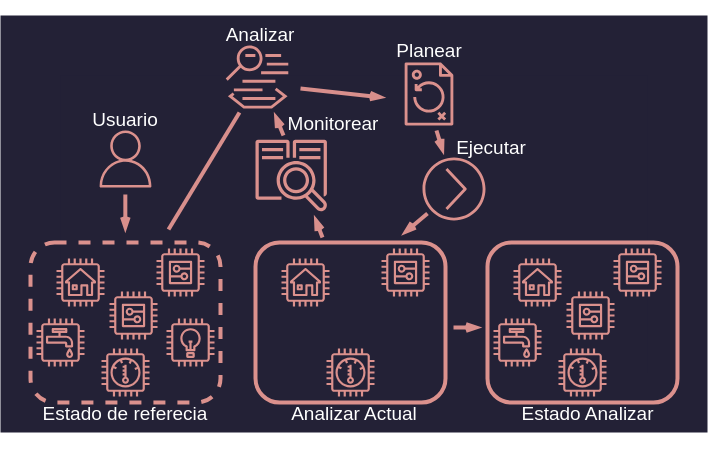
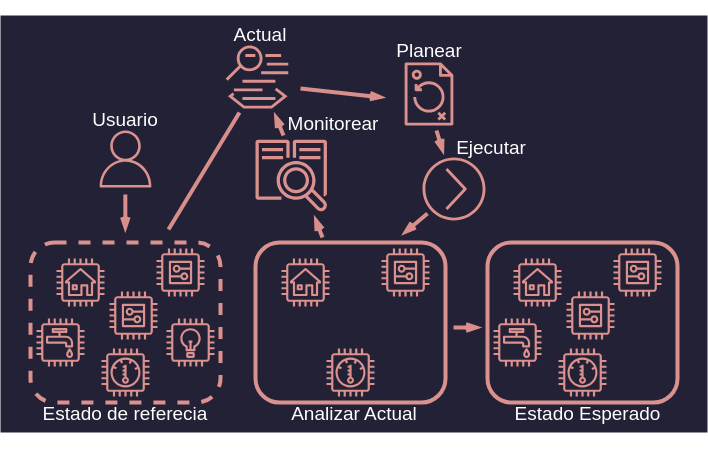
  <mxCell id="0" />
  <mxCell id="1" parent="0" />
  <mxCell id="2" value="" style="group;fillColor=#232136;strokeColor=#232136;strokeWidth=60;movable=1;resizable=1;rotatable=1;deletable=1;editable=1;locked=0;connectable=1;fontSize=19;" parent="1" vertex="1" connectable="0"><mxGeometry x="20" y="45" width="647" height="357" as="geometry" /></mxCell>
  <mxCell id="3" value="" style="sketch=0;outlineConnect=0;fontColor=#232F3E;gradientColor=none;fillColor=#DB918D;strokeColor=none;dashed=0;verticalLabelPosition=bottom;verticalAlign=top;align=center;html=1;fontSize=19;fontStyle=0;aspect=fixed;pointerEvents=1;shape=mxgraph.aws4.user;container=0;fillStyle=auto;" parent="2" vertex="1"><mxGeometry x="66.5" y="85" width="57" height="57" as="geometry" /></mxCell>
  <mxCell id="4" value="" style="endArrow=openThin;html=1;rounded=0;labelBackgroundColor=default;strokeColor=#D88F8C;strokeWidth=4;align=center;verticalAlign=middle;fontFamily=Helvetica;fontSize=19;fontColor=default;shape=connector;endFill=0;" parent="2" edge="1"><mxGeometry width="50" height="50" relative="1" as="geometry"><mxPoint x="94.83" y="149" as="sourcePoint" /><mxPoint x="94.83" y="186" as="targetPoint" /></mxGeometry></mxCell>
  <mxCell id="5" value="" style="endArrow=none;html=1;rounded=0;labelBackgroundColor=default;strokeColor=#D88F8C;strokeWidth=4;align=center;verticalAlign=middle;fontFamily=Helvetica;fontSize=19;fontColor=default;shape=connector;" parent="2" edge="1"><mxGeometry width="50" height="50" relative="1" as="geometry"><mxPoint x="138" y="184" as="sourcePoint" /><mxPoint x="209" y="67" as="targetPoint" /></mxGeometry></mxCell>
  <mxCell id="6" value="" style="sketch=0;outlineConnect=0;fontColor=#232F3E;gradientColor=none;fillColor=#DB918D;strokeColor=#DB918D;dashed=0;verticalLabelPosition=bottom;verticalAlign=top;align=center;html=1;fontSize=19;fontStyle=0;aspect=fixed;pointerEvents=1;shape=mxgraph.aws4.action;fontFamily=Helvetica;container=0;rotation=0;" parent="2" vertex="1"><mxGeometry x="392" y="112" width="63" height="63" as="geometry" /></mxCell>
  <mxCell id="7" value="" style="endArrow=openThin;html=1;rounded=0;labelBackgroundColor=default;strokeColor=#D88F8C;strokeWidth=4;align=center;verticalAlign=middle;fontFamily=Helvetica;fontSize=19;fontColor=default;shape=connector;endFill=0;" parent="2" edge="1"><mxGeometry width="50" height="50" relative="1" as="geometry"><mxPoint x="253" y="90" as="sourcePoint" /><mxPoint x="244" y="68" as="targetPoint" /></mxGeometry></mxCell>
  <mxCell id="8" value="" style="sketch=0;outlineConnect=0;fontColor=#232F3E;gradientColor=none;fillColor=#DB918D;strokeColor=none;dashed=0;verticalLabelPosition=bottom;verticalAlign=top;align=center;html=1;fontSize=19;fontStyle=0;aspect=fixed;shape=mxgraph.aws4.application_discovery_service_aws_agentless_collector;rotation=0;container=0;" parent="2" vertex="1"><mxGeometry x="225" y="94" width="72" height="72" as="geometry" /></mxCell>
  <mxCell id="9" value="" style="sketch=0;outlineConnect=0;fontColor=#232F3E;gradientColor=none;fillColor=#DB918D;strokeColor=none;dashed=0;verticalLabelPosition=bottom;verticalAlign=top;align=center;html=1;fontSize=19;fontStyle=0;aspect=fixed;shape=mxgraph.aws4.mainframe_modernization_analyzer;rotation=0;container=0;" parent="2" vertex="1"><mxGeometry x="195" width="63" height="63" as="geometry" /></mxCell>
  <mxCell id="10" value="" style="sketch=0;outlineConnect=0;fontColor=#232F3E;gradientColor=none;fillColor=#DB918D;strokeColor=#DB918D;dashed=0;verticalLabelPosition=bottom;verticalAlign=top;align=center;html=1;fontSize=19;fontStyle=0;aspect=fixed;pointerEvents=1;shape=mxgraph.aws4.backup_plan;fontFamily=Helvetica;container=0;rotation=0;" parent="2" vertex="1"><mxGeometry x="367" y="17" width="63" height="63" as="geometry" /></mxCell>
  <mxCell id="11" value="" style="endArrow=openThin;html=1;rounded=0;labelBackgroundColor=default;strokeColor=#D88F8C;strokeWidth=4;align=center;verticalAlign=middle;fontFamily=Helvetica;fontSize=19;fontColor=default;shape=connector;endFill=0;" parent="2" edge="1"><mxGeometry width="50" height="50" relative="1" as="geometry"><mxPoint x="292" y="192" as="sourcePoint" /><mxPoint x="284" y="171" as="targetPoint" /></mxGeometry></mxCell>
  <mxCell id="12" value="" style="endArrow=none;html=1;rounded=0;labelBackgroundColor=default;strokeColor=#D88F8C;strokeWidth=4;align=center;verticalAlign=middle;fontFamily=Helvetica;fontSize=19;fontColor=default;shape=connector;endFill=0;startArrow=openThin;startFill=0;exitX=0.547;exitY=0.146;exitDx=0;exitDy=0;exitPerimeter=0;" parent="2" edge="1" source="2"><mxGeometry width="50" height="50" relative="1" as="geometry"><mxPoint x="335" y="51" as="sourcePoint" /><mxPoint x="270" y="43" as="targetPoint" /></mxGeometry></mxCell>
  <mxCell id="13" value="" style="endArrow=none;html=1;rounded=0;labelBackgroundColor=default;strokeColor=#D88F8C;strokeWidth=4;align=center;verticalAlign=middle;fontFamily=Helvetica;fontSize=19;fontColor=default;shape=connector;startArrow=openThin;startFill=0;" parent="2" edge="1"><mxGeometry width="50" height="50" relative="1" as="geometry"><mxPoint x="413" y="108" as="sourcePoint" /><mxPoint x="406" y="85" as="targetPoint" /></mxGeometry></mxCell>
  <mxCell id="14" value="" style="endArrow=openThin;html=1;rounded=0;labelBackgroundColor=default;strokeColor=#D88F8C;strokeWidth=4;align=center;verticalAlign=middle;fontFamily=Helvetica;fontSize=19;fontColor=default;shape=connector;endFill=0;" parent="2" edge="1"><mxGeometry width="50" height="50" relative="1" as="geometry"><mxPoint x="423" y="282" as="sourcePoint" /><mxPoint x="450" y="282" as="targetPoint" /></mxGeometry></mxCell>
  <mxCell id="15" value="" style="endArrow=none;html=1;rounded=0;labelBackgroundColor=default;strokeColor=#D88F8C;strokeWidth=4;align=center;verticalAlign=middle;fontFamily=Helvetica;fontSize=19;fontColor=default;shape=connector;startArrow=openThin;startFill=0;" parent="2" edge="1"><mxGeometry width="50" height="50" relative="1" as="geometry"><mxPoint x="372" y="189" as="sourcePoint" /><mxPoint x="397" y="168" as="targetPoint" /></mxGeometry></mxCell>
  <mxCell id="16" value="" style="group;strokeColor=#DB918D;rounded=1;strokeWidth=4;container=0;fontSize=19;" parent="2" vertex="1" connectable="0"><mxGeometry x="225" y="197" width="190" height="160" as="geometry" /></mxCell>
  <mxCell id="17" value="" style="sketch=0;outlineConnect=0;fontColor=#232F3E;gradientColor=none;strokeColor=#DB918D;fillColor=none;dashed=0;verticalLabelPosition=bottom;verticalAlign=top;align=center;html=1;fontSize=19;fontStyle=0;aspect=fixed;shape=mxgraph.aws4.resourceIcon;resIcon=mxgraph.aws4.house;fontFamily=Helvetica;container=0;" parent="2" vertex="1"><mxGeometry x="245" y="207" width="60" height="60" as="geometry" /></mxCell>
  <mxCell id="18" value="" style="sketch=0;outlineConnect=0;fontColor=#232F3E;gradientColor=none;strokeColor=#DB918D;fillColor=none;dashed=0;verticalLabelPosition=bottom;verticalAlign=top;align=center;html=1;fontSize=19;fontStyle=0;aspect=fixed;shape=mxgraph.aws4.resourceIcon;resIcon=mxgraph.aws4.thermostat;fontFamily=Helvetica;container=0;" parent="2" vertex="1"><mxGeometry x="290" y="297" width="60" height="60" as="geometry" /></mxCell>
  <mxCell id="19" value="" style="sketch=0;outlineConnect=0;fontColor=#232F3E;gradientColor=none;strokeColor=#DB918D;fillColor=none;dashed=0;verticalLabelPosition=bottom;verticalAlign=top;align=center;html=1;fontSize=19;fontStyle=0;aspect=fixed;shape=mxgraph.aws4.resourceIcon;resIcon=mxgraph.aws4.generic;fontFamily=Helvetica;container=0;" parent="2" vertex="1"><mxGeometry x="345" y="197" width="60" height="60" as="geometry" /></mxCell>
  <mxCell id="20" value="" style="group;strokeColor=#DB918D;rounded=1;strokeWidth=4;container=0;dashed=1;fontSize=19;" parent="2" vertex="1" connectable="0"><mxGeometry y="197" width="190" height="160" as="geometry" /></mxCell>
  <mxCell id="21" value="" style="sketch=0;outlineConnect=0;fontColor=#232F3E;gradientColor=none;strokeColor=#DB918D;fillColor=none;dashed=0;verticalLabelPosition=bottom;verticalAlign=top;align=center;html=1;fontSize=19;fontStyle=0;aspect=fixed;shape=mxgraph.aws4.resourceIcon;resIcon=mxgraph.aws4.lightbulb;fontFamily=Helvetica;container=0;" parent="2" vertex="1"><mxGeometry x="130" y="267" width="60" height="60" as="geometry" /></mxCell>
  <mxCell id="22" value="" style="sketch=0;outlineConnect=0;fontColor=#232F3E;gradientColor=none;strokeColor=#DB918D;fillColor=none;dashed=0;verticalLabelPosition=bottom;verticalAlign=top;align=center;html=1;fontSize=19;fontStyle=0;aspect=fixed;shape=mxgraph.aws4.resourceIcon;resIcon=mxgraph.aws4.house;fontFamily=Helvetica;container=0;" parent="2" vertex="1"><mxGeometry x="20" y="207" width="60" height="60" as="geometry" /></mxCell>
  <mxCell id="23" value="" style="sketch=0;outlineConnect=0;fontColor=#232F3E;gradientColor=none;strokeColor=#DB918D;fillColor=none;dashed=0;verticalLabelPosition=bottom;verticalAlign=top;align=center;html=1;fontSize=19;fontStyle=0;aspect=fixed;shape=mxgraph.aws4.resourceIcon;resIcon=mxgraph.aws4.thermostat;fontFamily=Helvetica;container=0;" parent="2" vertex="1"><mxGeometry x="65" y="297" width="60" height="60" as="geometry" /></mxCell>
  <mxCell id="24" value="" style="sketch=0;outlineConnect=0;fontColor=#232F3E;gradientColor=none;strokeColor=#DB918D;fillColor=none;dashed=0;verticalLabelPosition=bottom;verticalAlign=top;align=center;html=1;fontSize=19;fontStyle=0;aspect=fixed;shape=mxgraph.aws4.resourceIcon;resIcon=mxgraph.aws4.generic;fontFamily=Helvetica;container=0;" parent="2" vertex="1"><mxGeometry x="120" y="197" width="60" height="60" as="geometry" /></mxCell>
  <mxCell id="25" value="" style="sketch=0;outlineConnect=0;fontColor=#232F3E;gradientColor=none;strokeColor=#DB918D;fillColor=none;dashed=0;verticalLabelPosition=bottom;verticalAlign=top;align=center;html=1;fontSize=19;fontStyle=0;aspect=fixed;shape=mxgraph.aws4.resourceIcon;resIcon=mxgraph.aws4.utility;fontFamily=Helvetica;container=0;" parent="2" vertex="1"><mxGeometry y="267" width="60" height="60" as="geometry" /></mxCell>
  <mxCell id="26" value="" style="sketch=0;outlineConnect=0;fontColor=#232F3E;gradientColor=none;strokeColor=#DB918D;fillColor=none;dashed=0;verticalLabelPosition=bottom;verticalAlign=top;align=center;html=1;fontSize=19;fontStyle=0;aspect=fixed;shape=mxgraph.aws4.resourceIcon;resIcon=mxgraph.aws4.generic;fontFamily=Helvetica;container=0;" parent="2" vertex="1"><mxGeometry x="73" y="240" width="60" height="60" as="geometry" /></mxCell>
  <mxCell id="27" value="" style="group;strokeColor=#DB918D;rounded=1;strokeWidth=4;container=0;fontSize=19;" parent="2" vertex="1" connectable="0"><mxGeometry x="457" y="197" width="190" height="160" as="geometry" /></mxCell>
  <mxCell id="28" value="" style="sketch=0;outlineConnect=0;fontColor=#232F3E;gradientColor=none;strokeColor=#DB918D;fillColor=none;dashed=0;verticalLabelPosition=bottom;verticalAlign=top;align=center;html=1;fontSize=19;fontStyle=0;aspect=fixed;shape=mxgraph.aws4.resourceIcon;resIcon=mxgraph.aws4.house;fontFamily=Helvetica;container=0;" parent="2" vertex="1"><mxGeometry x="477" y="207" width="60" height="60" as="geometry" /></mxCell>
  <mxCell id="29" value="" style="sketch=0;outlineConnect=0;fontColor=#232F3E;gradientColor=none;strokeColor=#DB918D;fillColor=none;dashed=0;verticalLabelPosition=bottom;verticalAlign=top;align=center;html=1;fontSize=19;fontStyle=0;aspect=fixed;shape=mxgraph.aws4.resourceIcon;resIcon=mxgraph.aws4.thermostat;fontFamily=Helvetica;container=0;" parent="2" vertex="1"><mxGeometry x="522" y="297" width="60" height="60" as="geometry" /></mxCell>
  <mxCell id="30" value="" style="sketch=0;outlineConnect=0;fontColor=#232F3E;gradientColor=none;strokeColor=#DB918D;fillColor=none;dashed=0;verticalLabelPosition=bottom;verticalAlign=top;align=center;html=1;fontSize=19;fontStyle=0;aspect=fixed;shape=mxgraph.aws4.resourceIcon;resIcon=mxgraph.aws4.generic;fontFamily=Helvetica;container=0;" parent="2" vertex="1"><mxGeometry x="577" y="197" width="60" height="60" as="geometry" /></mxCell>
  <mxCell id="31" value="" style="sketch=0;outlineConnect=0;fontColor=#232F3E;gradientColor=none;strokeColor=#DB918D;fillColor=none;dashed=0;verticalLabelPosition=bottom;verticalAlign=top;align=center;html=1;fontSize=19;fontStyle=0;aspect=fixed;shape=mxgraph.aws4.resourceIcon;resIcon=mxgraph.aws4.utility;fontFamily=Helvetica;container=0;" parent="2" vertex="1"><mxGeometry x="457" y="267" width="60" height="60" as="geometry" /></mxCell>
  <mxCell id="32" value="" style="sketch=0;outlineConnect=0;fontColor=#232F3E;gradientColor=none;strokeColor=#DB918D;fillColor=none;dashed=0;verticalLabelPosition=bottom;verticalAlign=top;align=center;html=1;fontSize=19;fontStyle=0;aspect=fixed;shape=mxgraph.aws4.resourceIcon;resIcon=mxgraph.aws4.generic;fontFamily=Helvetica;container=0;" parent="2" vertex="1"><mxGeometry x="530" y="240" width="60" height="60" as="geometry" /></mxCell>
  <mxCell id="33" value="Usuario" style="text;html=1;strokeColor=none;fillColor=none;align=center;verticalAlign=middle;whiteSpace=wrap;rounded=0;fontSize=19;fontFamily=Helvetica;fontColor=#FFFFFF;movable=1;resizable=1;rotatable=1;deletable=1;editable=1;locked=0;connectable=1;" parent="2" vertex="1"><mxGeometry x="65" y="60" width="60" height="30" as="geometry" /></mxCell>
  <mxCell id="34" value="Monitorear" style="text;html=1;strokeColor=none;fillColor=none;align=center;verticalAlign=middle;whiteSpace=wrap;rounded=0;fontSize=19;fontFamily=Helvetica;fontColor=#FFFFFF;" parent="2" vertex="1"><mxGeometry x="208" y="64" width="190" height="30" as="geometry" /></mxCell>
  <mxCell id="35" value="Ejecutar" style="text;html=1;strokeColor=none;fillColor=none;align=center;verticalAlign=middle;whiteSpace=wrap;rounded=0;fontSize=19;fontFamily=Helvetica;fontColor=#FFFFFF;" parent="2" vertex="1"><mxGeometry x="366" y="88" width="190" height="29.5" as="geometry" /></mxCell>
  <mxCell id="36" value="Estado de referecia" style="text;html=1;strokeColor=none;fillColor=none;align=center;verticalAlign=middle;whiteSpace=wrap;rounded=0;fontSize=19;fontFamily=Helvetica;fontColor=#FFFFFF;" parent="1" vertex="1"><mxGeometry x="20" y="399" width="190" height="30" as="geometry" /></mxCell>
  <mxCell id="37" value="Analizar Actual" style="text;html=1;strokeColor=none;fillColor=none;align=center;verticalAlign=middle;whiteSpace=wrap;rounded=0;fontSize=19;fontFamily=Helvetica;fontColor=#FFFFFF;" parent="1" vertex="1"><mxGeometry x="248.5" y="399" width="190" height="30" as="geometry" /></mxCell>
- <mxCell id="38" value="Estado Analizar" style="text;html=1;strokeColor=none;fillColor=none;align=center;verticalAlign=middle;whiteSpace=wrap;rounded=0;fontSize=19;fontFamily=Helvetica;fontColor=#FFFFFF;" parent="1" vertex="1"><mxGeometry x="494" y="399" width="167" height="30" as="geometry" /></mxCell>
- <mxCell id="39" value="Analizar" style="text;html=1;strokeColor=none;fillColor=none;align=center;verticalAlign=middle;whiteSpace=wrap;rounded=0;fontSize=19;fontFamily=Helvetica;fontColor=#FFFFFF;" parent="1" vertex="1"><mxGeometry x="155" y="20" width="190" height="30" as="geometry" /></mxCell>
+ <mxCell id="38" value="Estado Esperado" style="text;html=1;strokeColor=none;fillColor=none;align=center;verticalAlign=middle;whiteSpace=wrap;rounded=0;fontSize=19;fontFamily=Helvetica;fontColor=#FFFFFF;" parent="1" vertex="1"><mxGeometry x="494" y="399" width="167" height="30" as="geometry" /></mxCell>
+ <mxCell id="39" value="Actual" style="text;html=1;strokeColor=none;fillColor=none;align=center;verticalAlign=middle;whiteSpace=wrap;rounded=0;fontSize=19;fontFamily=Helvetica;fontColor=#FFFFFF;" parent="1" vertex="1"><mxGeometry x="155" y="20" width="190" height="30" as="geometry" /></mxCell>
  <mxCell id="40" value="Planear" style="text;html=1;strokeColor=none;fillColor=none;align=center;verticalAlign=middle;whiteSpace=wrap;rounded=0;fontSize=19;fontFamily=Helvetica;fontColor=#FFFFFF;" parent="1" vertex="1"><mxGeometry x="324" y="36" width="190" height="30" as="geometry" /></mxCell>
